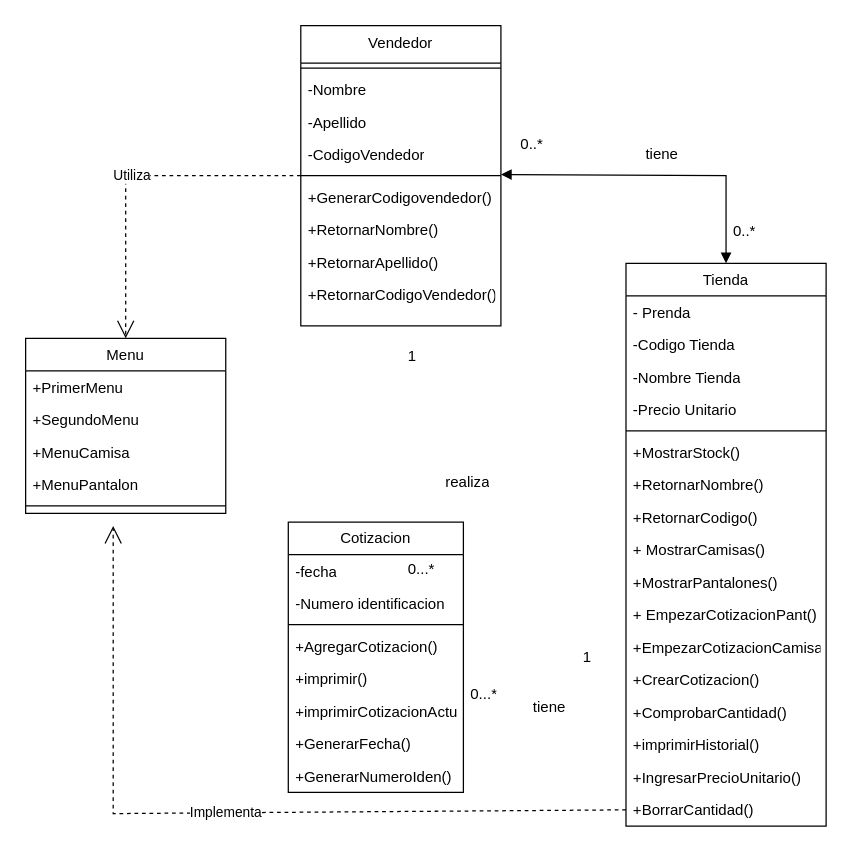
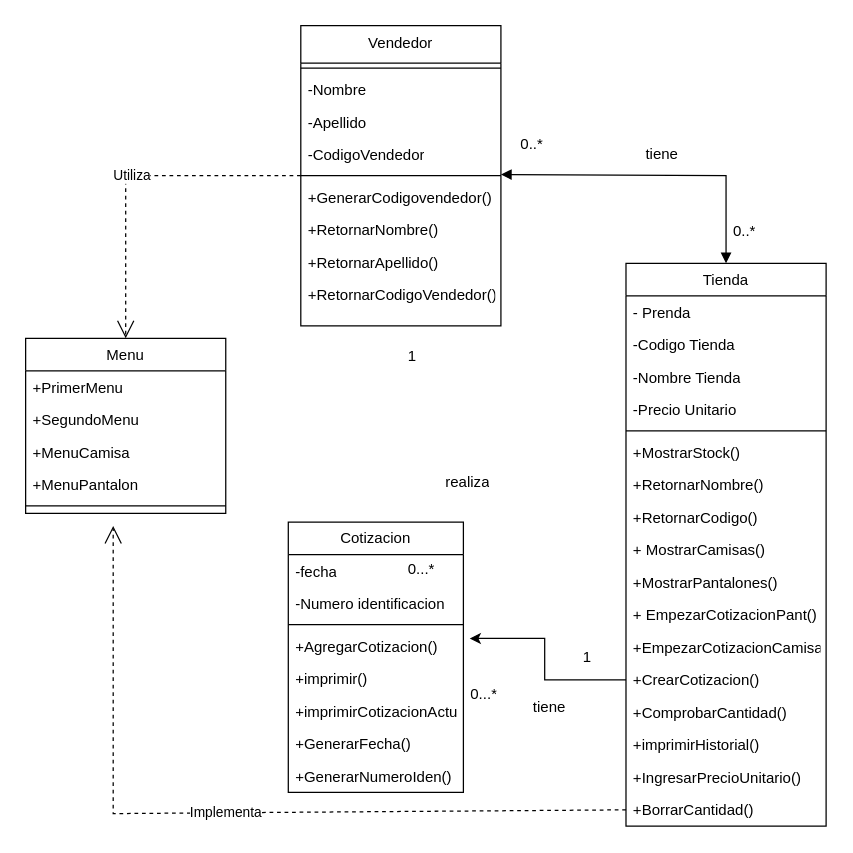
  <mxCell id="0" />
  <mxCell id="1" parent="0" />
  <mxCell id="2" value="Tienda" style="swimlane;fontStyle=0;align=center;verticalAlign=top;childLayout=stackLayout;horizontal=1;startSize=26;horizontalStack=0;resizeParent=1;resizeLast=0;collapsible=1;marginBottom=0;rounded=0;shadow=0;strokeWidth=1;" parent="1" vertex="1"><mxGeometry x="500" y="210" width="160" height="450" as="geometry"><mxRectangle x="130" y="380" width="160" height="26" as="alternateBounds" /></mxGeometry></mxCell>
  <mxCell id="3" value="- Prenda" style="text;align=left;verticalAlign=top;spacingLeft=4;spacingRight=4;overflow=hidden;rotatable=0;points=[[0,0.5],[1,0.5]];portConstraint=eastwest;" parent="2" vertex="1"><mxGeometry y="26" width="160" height="26" as="geometry" /></mxCell>
  <mxCell id="4" value="-Codigo Tienda" style="text;align=left;verticalAlign=top;spacingLeft=4;spacingRight=4;overflow=hidden;rotatable=0;points=[[0,0.5],[1,0.5]];portConstraint=eastwest;rounded=0;shadow=0;html=0;" parent="2" vertex="1"><mxGeometry y="52" width="160" height="26" as="geometry" /></mxCell>
  <mxCell id="5" value="-Nombre Tienda" style="text;strokeColor=none;fillColor=none;align=left;verticalAlign=top;spacingLeft=4;spacingRight=4;overflow=hidden;rotatable=0;points=[[0,0.5],[1,0.5]];portConstraint=eastwest;whiteSpace=wrap;html=1;" parent="2" vertex="1"><mxGeometry y="78" width="160" height="26" as="geometry" /></mxCell>
  <mxCell id="6" value="-Precio Unitario" style="text;strokeColor=none;fillColor=none;align=left;verticalAlign=top;spacingLeft=4;spacingRight=4;overflow=hidden;rotatable=0;points=[[0,0.5],[1,0.5]];portConstraint=eastwest;whiteSpace=wrap;html=1;" parent="2" vertex="1"><mxGeometry y="104" width="160" height="26" as="geometry" /></mxCell>
  <mxCell id="7" value="" style="line;html=1;strokeWidth=1;align=left;verticalAlign=middle;spacingTop=-1;spacingLeft=3;spacingRight=3;rotatable=0;labelPosition=right;points=[];portConstraint=eastwest;" parent="2" vertex="1"><mxGeometry y="130" width="160" height="8" as="geometry" /></mxCell>
  <mxCell id="8" value="+MostrarStock()" style="text;strokeColor=none;fillColor=none;align=left;verticalAlign=top;spacingLeft=4;spacingRight=4;overflow=hidden;rotatable=0;points=[[0,0.5],[1,0.5]];portConstraint=eastwest;whiteSpace=wrap;html=1;" parent="2" vertex="1"><mxGeometry y="138" width="160" height="26" as="geometry" /></mxCell>
  <mxCell id="9" value="+RetornarNombre()" style="text;strokeColor=none;fillColor=none;align=left;verticalAlign=top;spacingLeft=4;spacingRight=4;overflow=hidden;rotatable=0;points=[[0,0.5],[1,0.5]];portConstraint=eastwest;whiteSpace=wrap;html=1;" parent="2" vertex="1"><mxGeometry y="164" width="160" height="26" as="geometry" /></mxCell>
  <mxCell id="10" value="+RetornarCodigo()" style="text;strokeColor=none;fillColor=none;align=left;verticalAlign=top;spacingLeft=4;spacingRight=4;overflow=hidden;rotatable=0;points=[[0,0.5],[1,0.5]];portConstraint=eastwest;whiteSpace=wrap;html=1;" parent="2" vertex="1"><mxGeometry y="190" width="160" height="26" as="geometry" /></mxCell>
  <mxCell id="11" value="+&amp;nbsp;MostrarCamisas()" style="text;strokeColor=none;fillColor=none;align=left;verticalAlign=top;spacingLeft=4;spacingRight=4;overflow=hidden;rotatable=0;points=[[0,0.5],[1,0.5]];portConstraint=eastwest;whiteSpace=wrap;html=1;" parent="2" vertex="1"><mxGeometry y="216" width="160" height="26" as="geometry" /></mxCell>
  <mxCell id="12" value="+MostrarPantalones()" style="text;strokeColor=none;fillColor=none;align=left;verticalAlign=top;spacingLeft=4;spacingRight=4;overflow=hidden;rotatable=0;points=[[0,0.5],[1,0.5]];portConstraint=eastwest;whiteSpace=wrap;html=1;" parent="2" vertex="1"><mxGeometry y="242" width="160" height="26" as="geometry" /></mxCell>
  <mxCell id="13" value="+&amp;nbsp;EmpezarCotizacionPant()" style="text;strokeColor=none;fillColor=none;align=left;verticalAlign=top;spacingLeft=4;spacingRight=4;overflow=hidden;rotatable=0;points=[[0,0.5],[1,0.5]];portConstraint=eastwest;whiteSpace=wrap;html=1;" parent="2" vertex="1"><mxGeometry y="268" width="160" height="26" as="geometry" /></mxCell>
  <mxCell id="14" value="+EmpezarCotizacionCamisa" style="text;strokeColor=none;fillColor=none;align=left;verticalAlign=top;spacingLeft=4;spacingRight=4;overflow=hidden;rotatable=0;points=[[0,0.5],[1,0.5]];portConstraint=eastwest;whiteSpace=wrap;html=1;" parent="2" vertex="1"><mxGeometry y="294" width="160" height="26" as="geometry" /></mxCell>
  <mxCell id="15" value="+CrearCotizacion()" style="text;strokeColor=none;fillColor=none;align=left;verticalAlign=top;spacingLeft=4;spacingRight=4;overflow=hidden;rotatable=0;points=[[0,0.5],[1,0.5]];portConstraint=eastwest;whiteSpace=wrap;html=1;" parent="2" vertex="1"><mxGeometry y="320" width="160" height="26" as="geometry" /></mxCell>
  <mxCell id="16" value="+ComprobarCantidad()" style="text;strokeColor=none;fillColor=none;align=left;verticalAlign=top;spacingLeft=4;spacingRight=4;overflow=hidden;rotatable=0;points=[[0,0.5],[1,0.5]];portConstraint=eastwest;whiteSpace=wrap;html=1;" parent="2" vertex="1"><mxGeometry y="346" width="160" height="26" as="geometry" /></mxCell>
  <mxCell id="17" value="+imprimirHistorial()" style="text;strokeColor=none;fillColor=none;align=left;verticalAlign=top;spacingLeft=4;spacingRight=4;overflow=hidden;rotatable=0;points=[[0,0.5],[1,0.5]];portConstraint=eastwest;whiteSpace=wrap;html=1;" parent="2" vertex="1"><mxGeometry y="372" width="160" height="26" as="geometry" /></mxCell>
  <mxCell id="18" value="+IngresarPrecioUnitario()" style="text;strokeColor=none;fillColor=none;align=left;verticalAlign=top;spacingLeft=4;spacingRight=4;overflow=hidden;rotatable=0;points=[[0,0.5],[1,0.5]];portConstraint=eastwest;whiteSpace=wrap;html=1;" parent="2" vertex="1"><mxGeometry y="398" width="160" height="26" as="geometry" /></mxCell>
  <mxCell id="19" value="+BorrarCantidad()" style="text;strokeColor=none;fillColor=none;align=left;verticalAlign=top;spacingLeft=4;spacingRight=4;overflow=hidden;rotatable=0;points=[[0,0.5],[1,0.5]];portConstraint=eastwest;whiteSpace=wrap;html=1;" parent="2" vertex="1"><mxGeometry y="424" width="160" height="26" as="geometry" /></mxCell>
  <mxCell id="20" value="Vendedor" style="swimlane;fontStyle=0;align=center;verticalAlign=top;childLayout=stackLayout;horizontal=1;startSize=30;horizontalStack=0;resizeParent=1;resizeLast=0;collapsible=1;marginBottom=0;rounded=0;shadow=0;strokeWidth=1;" parent="1" vertex="1"><mxGeometry x="240" y="20" width="160" height="240" as="geometry"><mxRectangle x="340" y="380" width="170" height="26" as="alternateBounds" /></mxGeometry></mxCell>
  <mxCell id="21" value="" style="line;html=1;strokeWidth=1;align=left;verticalAlign=middle;spacingTop=-1;spacingLeft=3;spacingRight=3;rotatable=0;labelPosition=right;points=[];portConstraint=eastwest;" parent="20" vertex="1"><mxGeometry y="30" width="160" height="8" as="geometry" /></mxCell>
  <mxCell id="22" value="-Nombre" style="text;strokeColor=none;fillColor=none;align=left;verticalAlign=top;spacingLeft=4;spacingRight=4;overflow=hidden;rotatable=0;points=[[0,0.5],[1,0.5]];portConstraint=eastwest;whiteSpace=wrap;html=1;" parent="20" vertex="1"><mxGeometry y="38" width="160" height="26" as="geometry" /></mxCell>
  <mxCell id="23" value="-Apellido" style="text;strokeColor=none;fillColor=none;align=left;verticalAlign=top;spacingLeft=4;spacingRight=4;overflow=hidden;rotatable=0;points=[[0,0.5],[1,0.5]];portConstraint=eastwest;whiteSpace=wrap;html=1;" parent="20" vertex="1"><mxGeometry y="64" width="160" height="26" as="geometry" /></mxCell>
  <mxCell id="24" value="-CodigoVendedor" style="text;strokeColor=none;fillColor=none;align=left;verticalAlign=top;spacingLeft=4;spacingRight=4;overflow=hidden;rotatable=0;points=[[0,0.5],[1,0.5]];portConstraint=eastwest;whiteSpace=wrap;html=1;" parent="20" vertex="1"><mxGeometry y="90" width="160" height="26" as="geometry" /></mxCell>
  <mxCell id="25" value="" style="line;strokeWidth=1;fillColor=none;align=left;verticalAlign=middle;spacingTop=-1;spacingLeft=3;spacingRight=3;rotatable=0;labelPosition=right;points=[];portConstraint=eastwest;strokeColor=inherit;" parent="20" vertex="1"><mxGeometry y="116" width="160" height="8" as="geometry" /></mxCell>
  <mxCell id="26" value="+GenerarCodigovendedor()" style="text;strokeColor=none;fillColor=none;align=left;verticalAlign=top;spacingLeft=4;spacingRight=4;overflow=hidden;rotatable=0;points=[[0,0.5],[1,0.5]];portConstraint=eastwest;whiteSpace=wrap;html=1;" parent="20" vertex="1"><mxGeometry y="124" width="160" height="26" as="geometry" /></mxCell>
  <mxCell id="27" value="+RetornarNombre()" style="text;strokeColor=none;fillColor=none;align=left;verticalAlign=top;spacingLeft=4;spacingRight=4;overflow=hidden;rotatable=0;points=[[0,0.5],[1,0.5]];portConstraint=eastwest;whiteSpace=wrap;html=1;" parent="20" vertex="1"><mxGeometry y="150" width="160" height="26" as="geometry" /></mxCell>
  <mxCell id="28" value="+RetornarApellido()" style="text;strokeColor=none;fillColor=none;align=left;verticalAlign=top;spacingLeft=4;spacingRight=4;overflow=hidden;rotatable=0;points=[[0,0.5],[1,0.5]];portConstraint=eastwest;whiteSpace=wrap;html=1;" parent="20" vertex="1"><mxGeometry y="176" width="160" height="26" as="geometry" /></mxCell>
  <mxCell id="29" value="+RetornarCodigoVendedor()" style="text;strokeColor=none;fillColor=none;align=left;verticalAlign=top;spacingLeft=4;spacingRight=4;overflow=hidden;rotatable=0;points=[[0,0.5],[1,0.5]];portConstraint=eastwest;whiteSpace=wrap;html=1;" parent="20" vertex="1"><mxGeometry y="202" width="160" height="26" as="geometry" /></mxCell>
  <mxCell id="30" value="Menu" style="swimlane;fontStyle=0;align=center;verticalAlign=top;childLayout=stackLayout;horizontal=1;startSize=26;horizontalStack=0;resizeParent=1;resizeLast=0;collapsible=1;marginBottom=0;rounded=0;shadow=0;strokeWidth=1;" parent="1" vertex="1"><mxGeometry x="20" y="270" width="160" height="140" as="geometry"><mxRectangle x="550" y="140" width="160" height="26" as="alternateBounds" /></mxGeometry></mxCell>
  <mxCell id="31" value="+PrimerMenu" style="text;align=left;verticalAlign=top;spacingLeft=4;spacingRight=4;overflow=hidden;rotatable=0;points=[[0,0.5],[1,0.5]];portConstraint=eastwest;rounded=0;shadow=0;html=0;" parent="30" vertex="1"><mxGeometry y="26" width="160" height="26" as="geometry" /></mxCell>
  <mxCell id="32" value="+SegundoMenu" style="text;align=left;verticalAlign=top;spacingLeft=4;spacingRight=4;overflow=hidden;rotatable=0;points=[[0,0.5],[1,0.5]];portConstraint=eastwest;rounded=0;shadow=0;html=0;" parent="30" vertex="1"><mxGeometry y="52" width="160" height="26" as="geometry" /></mxCell>
  <mxCell id="33" value="+MenuCamisa" style="text;align=left;verticalAlign=top;spacingLeft=4;spacingRight=4;overflow=hidden;rotatable=0;points=[[0,0.5],[1,0.5]];portConstraint=eastwest;rounded=0;shadow=0;html=0;" parent="30" vertex="1"><mxGeometry y="78" width="160" height="26" as="geometry" /></mxCell>
  <mxCell id="34" value="+MenuPantalon" style="text;align=left;verticalAlign=top;spacingLeft=4;spacingRight=4;overflow=hidden;rotatable=0;points=[[0,0.5],[1,0.5]];portConstraint=eastwest;rounded=0;shadow=0;html=0;" parent="30" vertex="1"><mxGeometry y="104" width="160" height="26" as="geometry" /></mxCell>
  <mxCell id="35" value="" style="line;html=1;strokeWidth=1;align=left;verticalAlign=middle;spacingTop=-1;spacingLeft=3;spacingRight=3;rotatable=0;labelPosition=right;points=[];portConstraint=eastwest;" parent="30" vertex="1"><mxGeometry y="130" width="160" height="8" as="geometry" /></mxCell>
  <mxCell id="36" value="Cotizacion" style="swimlane;fontStyle=0;childLayout=stackLayout;horizontal=1;startSize=26;fillColor=none;horizontalStack=0;resizeParent=1;resizeParentMax=0;resizeLast=0;collapsible=1;marginBottom=0;whiteSpace=wrap;html=1;" parent="1" vertex="1"><mxGeometry x="230" y="417" width="140" height="216" as="geometry" /></mxCell>
  <mxCell id="37" value="-fecha" style="text;strokeColor=none;fillColor=none;align=left;verticalAlign=top;spacingLeft=4;spacingRight=4;overflow=hidden;rotatable=0;points=[[0,0.5],[1,0.5]];portConstraint=eastwest;whiteSpace=wrap;html=1;" parent="36" vertex="1"><mxGeometry y="26" width="140" height="26" as="geometry" /></mxCell>
  <mxCell id="38" value="-Numero identificacion" style="text;strokeColor=none;fillColor=none;align=left;verticalAlign=top;spacingLeft=4;spacingRight=4;overflow=hidden;rotatable=0;points=[[0,0.5],[1,0.5]];portConstraint=eastwest;whiteSpace=wrap;html=1;" parent="36" vertex="1"><mxGeometry y="52" width="140" height="26" as="geometry" /></mxCell>
  <mxCell id="39" value="" style="line;strokeWidth=1;fillColor=none;align=left;verticalAlign=middle;spacingTop=-1;spacingLeft=3;spacingRight=3;rotatable=0;labelPosition=right;points=[];portConstraint=eastwest;strokeColor=inherit;" parent="36" vertex="1"><mxGeometry y="78" width="140" height="8" as="geometry" /></mxCell>
  <mxCell id="40" value="+AgregarCotizacion()" style="text;strokeColor=none;fillColor=none;align=left;verticalAlign=top;spacingLeft=4;spacingRight=4;overflow=hidden;rotatable=0;points=[[0,0.5],[1,0.5]];portConstraint=eastwest;whiteSpace=wrap;html=1;" parent="36" vertex="1"><mxGeometry y="86" width="140" height="26" as="geometry" /></mxCell>
  <mxCell id="41" value="+imprimir()" style="text;strokeColor=none;fillColor=none;align=left;verticalAlign=top;spacingLeft=4;spacingRight=4;overflow=hidden;rotatable=0;points=[[0,0.5],[1,0.5]];portConstraint=eastwest;whiteSpace=wrap;html=1;" parent="36" vertex="1"><mxGeometry y="112" width="140" height="26" as="geometry" /></mxCell>
  <mxCell id="42" value="+imprimirCotizacionActual()" style="text;strokeColor=none;fillColor=none;align=left;verticalAlign=top;spacingLeft=4;spacingRight=4;overflow=hidden;rotatable=0;points=[[0,0.5],[1,0.5]];portConstraint=eastwest;whiteSpace=wrap;html=1;" parent="36" vertex="1"><mxGeometry y="138" width="140" height="26" as="geometry" /></mxCell>
  <mxCell id="43" value="+GenerarFecha()" style="text;strokeColor=none;fillColor=none;align=left;verticalAlign=top;spacingLeft=4;spacingRight=4;overflow=hidden;rotatable=0;points=[[0,0.5],[1,0.5]];portConstraint=eastwest;whiteSpace=wrap;html=1;" parent="36" vertex="1"><mxGeometry y="164" width="140" height="26" as="geometry" /></mxCell>
  <mxCell id="44" value="+GenerarNumeroIden()" style="text;strokeColor=none;fillColor=none;align=left;verticalAlign=top;spacingLeft=4;spacingRight=4;overflow=hidden;rotatable=0;points=[[0,0.5],[1,0.5]];portConstraint=eastwest;whiteSpace=wrap;html=1;" parent="36" vertex="1"><mxGeometry y="190" width="140" height="26" as="geometry" /></mxCell>
  <mxCell id="45" value="" style="endArrow=block;startArrow=block;endFill=1;startFill=1;html=1;rounded=0;exitX=1;exitY=-0.192;exitDx=0;exitDy=0;exitPerimeter=0;" parent="1" source="26" edge="1"><mxGeometry width="160" relative="1" as="geometry"><mxPoint x="420" y="210" as="sourcePoint" /><mxPoint x="580" y="210" as="targetPoint" /><Array as="points"><mxPoint x="580" y="140" /><mxPoint x="580" y="180" /></Array></mxGeometry></mxCell>
  <mxCell id="46" value="0..*" style="text;strokeColor=none;fillColor=none;align=left;verticalAlign=middle;spacingLeft=4;spacingRight=4;overflow=hidden;points=[[0,0.5],[1,0.5]];portConstraint=eastwest;rotatable=0;whiteSpace=wrap;html=1;" parent="1" vertex="1"><mxGeometry x="580" y="170" width="80" height="30" as="geometry" /></mxCell>
  <mxCell id="47" value="0..*" style="text;strokeColor=none;fillColor=none;align=left;verticalAlign=middle;spacingLeft=4;spacingRight=4;overflow=hidden;points=[[0,0.5],[1,0.5]];portConstraint=eastwest;rotatable=0;whiteSpace=wrap;html=1;" parent="1" vertex="1"><mxGeometry x="410" y="100" width="80" height="30" as="geometry" /></mxCell>
+ <mxCell id="48" style="edgeStyle=orthogonalEdgeStyle;rounded=0;orthogonalLoop=1;jettySize=auto;html=1;exitX=0;exitY=0.5;exitDx=0;exitDy=0;entryX=1.036;entryY=0.269;entryDx=0;entryDy=0;entryPerimeter=0;" parent="1" source="15" target="40" edge="1"><mxGeometry relative="1" as="geometry" /></mxCell>
  <mxCell id="49" value="0...*" style="text;strokeColor=none;fillColor=none;align=left;verticalAlign=middle;spacingLeft=4;spacingRight=4;overflow=hidden;points=[[0,0.5],[1,0.5]];portConstraint=eastwest;rotatable=0;whiteSpace=wrap;html=1;" vertex="1" parent="1"><mxGeometry x="370" y="540" width="80" height="30" as="geometry" /></mxCell>
  <mxCell id="50" value="1" style="text;strokeColor=none;fillColor=none;align=left;verticalAlign=middle;spacingLeft=4;spacingRight=4;overflow=hidden;points=[[0,0.5],[1,0.5]];portConstraint=eastwest;rotatable=0;whiteSpace=wrap;html=1;" vertex="1" parent="1"><mxGeometry x="460" y="510" width="80" height="30" as="geometry" /></mxCell>
  <mxCell id="51" value="tiene" style="text;strokeColor=none;fillColor=none;align=left;verticalAlign=middle;spacingLeft=4;spacingRight=4;overflow=hidden;points=[[0,0.5],[1,0.5]];portConstraint=eastwest;rotatable=0;whiteSpace=wrap;html=1;" vertex="1" parent="1"><mxGeometry x="420" y="550" width="80" height="30" as="geometry" /></mxCell>
  <mxCell id="52" value="realiza" style="text;strokeColor=none;fillColor=none;align=left;verticalAlign=middle;spacingLeft=4;spacingRight=4;overflow=hidden;points=[[0,0.5],[1,0.5]];portConstraint=eastwest;rotatable=0;whiteSpace=wrap;html=1;" vertex="1" parent="1"><mxGeometry x="350" y="370" width="80" height="30" as="geometry" /></mxCell>
  <mxCell id="53" value="0...*" style="text;strokeColor=none;fillColor=none;align=left;verticalAlign=middle;spacingLeft=4;spacingRight=4;overflow=hidden;points=[[0,0.5],[1,0.5]];portConstraint=eastwest;rotatable=0;whiteSpace=wrap;html=1;" vertex="1" parent="1"><mxGeometry x="320" y="440" width="80" height="30" as="geometry" /></mxCell>
  <mxCell id="54" value="1" style="text;strokeColor=none;fillColor=none;align=left;verticalAlign=middle;spacingLeft=4;spacingRight=4;overflow=hidden;points=[[0,0.5],[1,0.5]];portConstraint=eastwest;rotatable=0;whiteSpace=wrap;html=1;" vertex="1" parent="1"><mxGeometry x="320" y="270" width="80" height="30" as="geometry" /></mxCell>
  <mxCell id="55" value="tiene" style="text;strokeColor=none;fillColor=none;align=left;verticalAlign=middle;spacingLeft=4;spacingRight=4;overflow=hidden;points=[[0,0.5],[1,0.5]];portConstraint=eastwest;rotatable=0;whiteSpace=wrap;html=1;" vertex="1" parent="1"><mxGeometry x="510" y="108" width="80" height="30" as="geometry" /></mxCell>
  <mxCell id="56" value="Utiliza" style="endArrow=open;endSize=12;dashed=1;html=1;rounded=0;entryX=0.5;entryY=0;entryDx=0;entryDy=0;exitX=0;exitY=0.5;exitDx=0;exitDy=0;exitPerimeter=0;" edge="1" parent="1" source="25" target="30"><mxGeometry width="160" relative="1" as="geometry"><mxPoint x="260" y="210" as="sourcePoint" /><mxPoint x="420" y="210" as="targetPoint" /><Array as="points"><mxPoint x="100" y="140" /></Array></mxGeometry></mxCell>
  <mxCell id="57" value="Implementa" style="endArrow=open;endSize=12;dashed=1;html=1;rounded=0;exitX=0;exitY=0.5;exitDx=0;exitDy=0;" edge="1" parent="1" source="19"><mxGeometry width="160" relative="1" as="geometry"><mxPoint x="570" y="670" as="sourcePoint" /><mxPoint x="90" y="420" as="targetPoint" /><Array as="points"><mxPoint x="90" y="650" /></Array></mxGeometry></mxCell>
